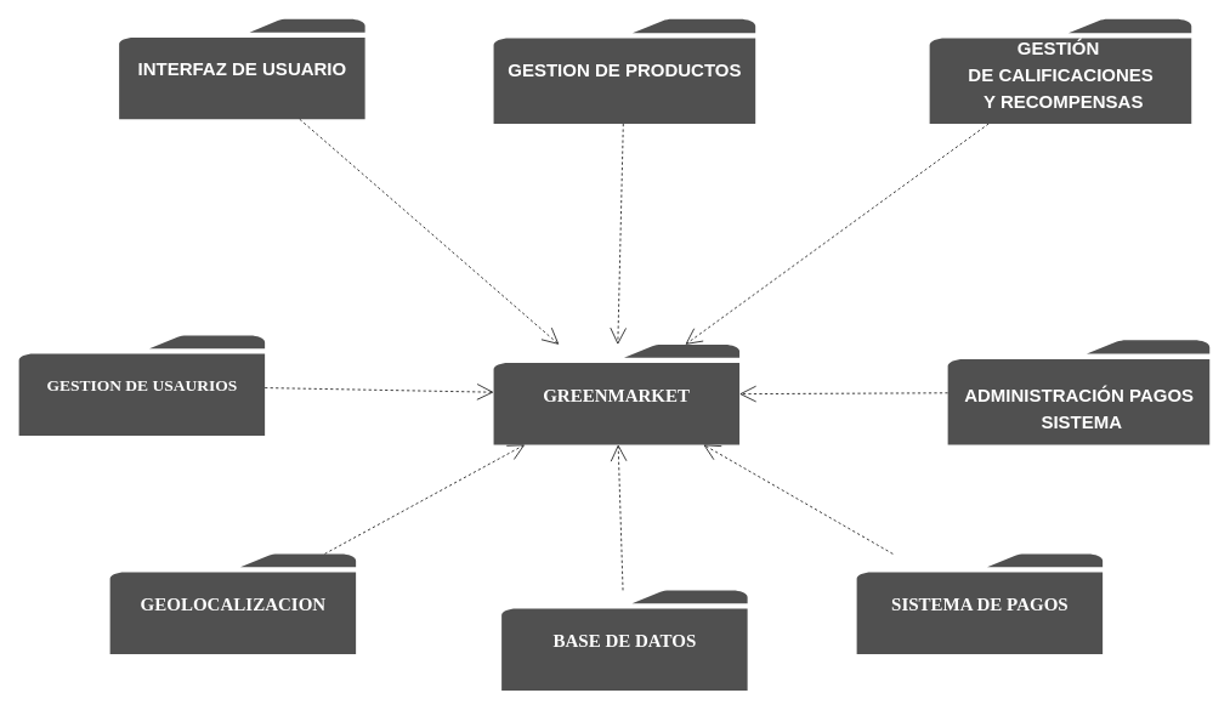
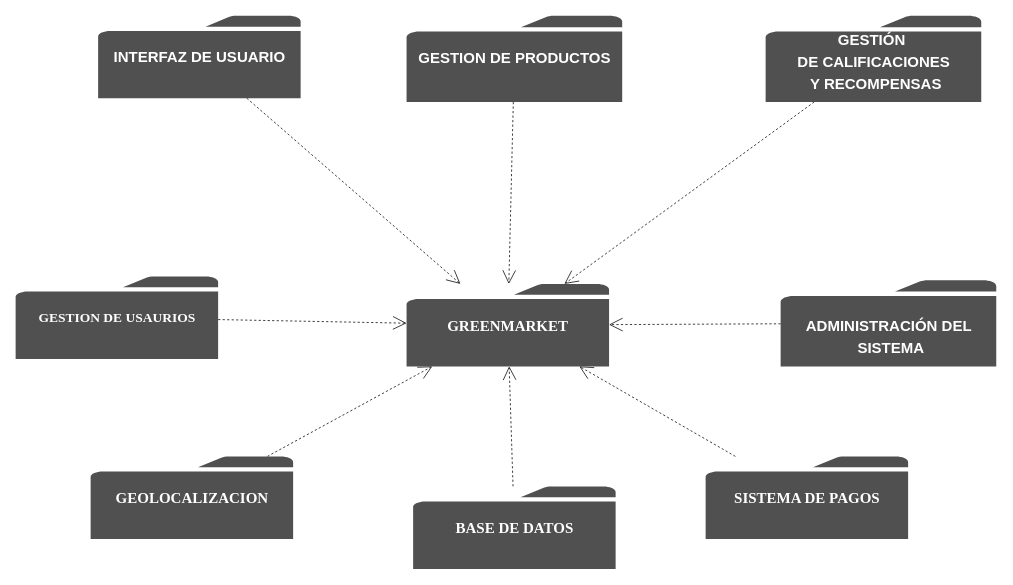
  <mxCell id="0" />
  <mxCell id="1" parent="0" />
  <mxCell id="2" value="&lt;p style=&quot;line-height: 120%;&quot;&gt;&lt;b&gt;&lt;font color=&quot;#ffffff&quot; style=&quot;font-size: 20px;&quot;&gt;INTERFAZ DE USUARIO&lt;/font&gt;&lt;/b&gt;&lt;/p&gt;" style="sketch=0;pointerEvents=1;shadow=0;dashed=0;html=1;strokeColor=none;fillColor=#505050;labelPosition=center;verticalLabelPosition=middle;verticalAlign=middle;outlineConnect=0;align=center;shape=mxgraph.office.concepts.folder;" vertex="1" parent="1"><mxGeometry x="130" y="20.5" width="270" height="110" as="geometry" /></mxCell>
  <mxCell id="3" style="edgeStyle=none;rounded=0;html=1;dashed=1;labelBackgroundColor=none;startArrow=none;startFill=0;startSize=8;endArrow=open;endFill=0;endSize=16;fontFamily=Verdana;fontSize=12;" edge="1" parent="1" source="2" target="18"><mxGeometry relative="1" as="geometry"><mxPoint x="560" y="218" as="sourcePoint" /><mxPoint x="565.34" y="346.65" as="targetPoint" /></mxGeometry></mxCell>
  <mxCell id="4" style="edgeStyle=none;rounded=0;html=1;dashed=1;labelBackgroundColor=none;startArrow=none;startFill=0;startSize=8;endArrow=open;endFill=0;endSize=16;fontFamily=Verdana;fontSize=12;" edge="1" parent="1" source="11" target="18"><mxGeometry relative="1" as="geometry"><mxPoint x="800.23" y="177.25" as="sourcePoint" /><mxPoint x="769.7" y="346.65" as="targetPoint" /></mxGeometry></mxCell>
  <mxCell id="5" style="edgeStyle=none;rounded=0;html=1;dashed=1;labelBackgroundColor=none;startArrow=none;startFill=0;startSize=8;endArrow=open;endFill=0;endSize=16;fontFamily=Verdana;fontSize=12;" edge="1" parent="1" source="12" target="18"><mxGeometry relative="1" as="geometry"><mxPoint x="267.071" y="323.071" as="sourcePoint" /><mxPoint x="546.62" y="397.2" as="targetPoint" /></mxGeometry></mxCell>
  <mxCell id="6" style="edgeStyle=none;rounded=0;html=1;dashed=1;labelBackgroundColor=none;startArrow=none;startFill=0;startSize=8;endArrow=open;endFill=0;endSize=16;fontFamily=Verdana;fontSize=12;" edge="1" parent="1" target="18" source="17"><mxGeometry relative="1" as="geometry"><mxPoint x="1030.009" y="497.588" as="sourcePoint" /><mxPoint x="810" y="488" as="targetPoint" /></mxGeometry></mxCell>
  <mxCell id="7" style="edgeStyle=none;rounded=0;html=1;dashed=1;labelBackgroundColor=none;startArrow=none;startFill=0;startSize=8;endArrow=open;endFill=0;endSize=16;fontFamily=Verdana;fontSize=12;" edge="1" parent="1" target="18" source="14"><mxGeometry relative="1" as="geometry"><mxPoint x="1112.929" y="100.929" as="sourcePoint" /><mxPoint x="810" y="418" as="targetPoint" /></mxGeometry></mxCell>
  <mxCell id="8" style="edgeStyle=none;rounded=0;html=1;dashed=1;labelBackgroundColor=none;startArrow=none;startFill=0;startSize=8;endArrow=open;endFill=0;endSize=16;fontFamily=Verdana;fontSize=12;" edge="1" parent="1" source="15" target="18"><mxGeometry relative="1" as="geometry"><mxPoint x="748.89" y="672.15" as="sourcePoint" /><mxPoint x="781.66" y="497.1" as="targetPoint" /></mxGeometry></mxCell>
  <mxCell id="9" style="edgeStyle=none;rounded=0;html=1;dashed=1;labelBackgroundColor=none;startArrow=none;startFill=0;startSize=8;endArrow=open;endFill=0;endSize=16;fontFamily=Verdana;fontSize=12;" edge="1" parent="1" source="13" target="18"><mxGeometry relative="1" as="geometry"><mxPoint x="1049" y="712" as="sourcePoint" /><mxPoint x="607.46" y="500.4" as="targetPoint" /></mxGeometry></mxCell>
  <mxCell id="10" style="edgeStyle=none;rounded=0;html=1;dashed=1;labelBackgroundColor=none;startArrow=none;startFill=0;startSize=8;endArrow=open;endFill=0;endSize=16;fontFamily=Verdana;fontSize=12;" edge="1" parent="1" target="18" source="16"><mxGeometry relative="1" as="geometry"><mxPoint x="1040" y="306" as="sourcePoint" /><mxPoint x="807.4" y="455.4" as="targetPoint" /></mxGeometry></mxCell>
  <mxCell id="11" value="&lt;p style=&quot;line-height: 120%;&quot;&gt;&lt;span style=&quot;font-size: 20px;&quot;&gt;&lt;b&gt;GESTION DE PRODUCTOS&lt;/b&gt;&lt;/span&gt;&lt;/p&gt;" style="sketch=0;pointerEvents=1;shadow=0;dashed=0;html=1;strokeColor=none;fillColor=#505050;labelPosition=center;verticalLabelPosition=middle;verticalAlign=middle;outlineConnect=0;align=center;shape=mxgraph.office.concepts.folder;fontColor=#FFFFFF;" vertex="1" parent="1"><mxGeometry x="541.25" y="20.5" width="287.5" height="115" as="geometry" /></mxCell>
  <mxCell id="12" value="&lt;h1 style=&quot;font-family: Verdana; line-height: 52.8px; font-size: 18px;&quot;&gt;&lt;font color=&quot;#ffffff&quot;&gt;GESTION DE USAURIOS&lt;/font&gt;&lt;/h1&gt;" style="sketch=0;pointerEvents=1;shadow=0;dashed=0;html=1;strokeColor=none;fillColor=#505050;labelPosition=center;verticalLabelPosition=middle;verticalAlign=middle;outlineConnect=0;align=center;shape=mxgraph.office.concepts.folder;" vertex="1" parent="1"><mxGeometry x="20" y="368" width="270" height="110" as="geometry" /></mxCell>
  <mxCell id="13" value="&lt;h1 style=&quot;text-align: left; font-family: Verdana; line-height: 52.8px;&quot;&gt;&lt;span style=&quot;font-size: 20px;&quot;&gt;GEOLOCALIZACION&lt;/span&gt;&lt;/h1&gt;" style="sketch=0;pointerEvents=1;shadow=0;dashed=0;html=1;strokeColor=none;fillColor=#505050;labelPosition=center;verticalLabelPosition=middle;verticalAlign=middle;outlineConnect=0;align=center;shape=mxgraph.office.concepts.folder;fontColor=#FFFFFF;" vertex="1" parent="1"><mxGeometry x="120" y="608" width="270" height="110" as="geometry" /></mxCell>
  <mxCell id="14" value="&lt;p style=&quot;line-height: 120%;&quot;&gt;&lt;span style=&quot;font-size: 20px;&quot;&gt;&lt;b&gt;GESTIÓN&amp;nbsp;&lt;/b&gt;&lt;/span&gt;&lt;/p&gt;&lt;p style=&quot;line-height: 120%;&quot;&gt;&lt;span style=&quot;font-size: 20px;&quot;&gt;&lt;b&gt;DE CALIFICACIONES&lt;/b&gt;&lt;/span&gt;&lt;/p&gt;&lt;p style=&quot;line-height: 120%;&quot;&gt;&lt;span style=&quot;font-size: 20px;&quot;&gt;&lt;b&gt;&amp;nbsp;Y RECOMPENSAS&lt;/b&gt;&lt;/span&gt;&lt;/p&gt;" style="sketch=0;pointerEvents=1;shadow=0;dashed=0;html=1;strokeColor=none;fillColor=#505050;labelPosition=center;verticalLabelPosition=middle;verticalAlign=bottom;outlineConnect=0;align=center;shape=mxgraph.office.concepts.folder;fontColor=#FFFFFF;" vertex="1" parent="1"><mxGeometry x="1020" y="20.5" width="287.5" height="115" as="geometry" /></mxCell>
  <mxCell id="15" value="&lt;h1 style=&quot;text-align: left; font-family: Verdana; line-height: 52.8px;&quot;&gt;&lt;span style=&quot;font-size: 20px;&quot;&gt;BASE DE DATOS&lt;/span&gt;&lt;/h1&gt;" style="sketch=0;pointerEvents=1;shadow=0;dashed=0;html=1;strokeColor=none;fillColor=#505050;labelPosition=center;verticalLabelPosition=middle;verticalAlign=middle;outlineConnect=0;align=center;shape=mxgraph.office.concepts.folder;fontColor=#FFFFFF;" vertex="1" parent="1"><mxGeometry x="550" y="648" width="270" height="110" as="geometry" /></mxCell>
- <mxCell id="16" value="&lt;p style=&quot;line-height: 120%;&quot;&gt;&lt;span style=&quot;font-size: 20px;&quot;&gt;&lt;b&gt;ADMINISTRACIÓN PAGOS&lt;/b&gt;&lt;/span&gt;&lt;/p&gt;&lt;p style=&quot;line-height: 120%;&quot;&gt;&lt;span style=&quot;font-size: 20px;&quot;&gt;&lt;b&gt;&amp;nbsp;SISTEMA&lt;/b&gt;&lt;/span&gt;&lt;/p&gt;" style="sketch=0;pointerEvents=1;shadow=0;dashed=0;html=1;strokeColor=none;fillColor=#505050;labelPosition=center;verticalLabelPosition=middle;verticalAlign=bottom;outlineConnect=0;align=center;shape=mxgraph.office.concepts.folder;fontColor=#FFFFFF;" vertex="1" parent="1"><mxGeometry x="1040" y="373" width="287.5" height="115" as="geometry" /></mxCell>
+ <mxCell id="16" value="&lt;p style=&quot;line-height: 120%;&quot;&gt;&lt;span style=&quot;font-size: 20px;&quot;&gt;&lt;b&gt;ADMINISTRACIÓN DEL&lt;/b&gt;&lt;/span&gt;&lt;/p&gt;&lt;p style=&quot;line-height: 120%;&quot;&gt;&lt;span style=&quot;font-size: 20px;&quot;&gt;&lt;b&gt;&amp;nbsp;SISTEMA&lt;/b&gt;&lt;/span&gt;&lt;/p&gt;" style="sketch=0;pointerEvents=1;shadow=0;dashed=0;html=1;strokeColor=none;fillColor=#505050;labelPosition=center;verticalLabelPosition=middle;verticalAlign=bottom;outlineConnect=0;align=center;shape=mxgraph.office.concepts.folder;fontColor=#FFFFFF;" vertex="1" parent="1"><mxGeometry x="1040" y="373" width="287.5" height="115" as="geometry" /></mxCell>
  <mxCell id="17" value="&lt;h1 style=&quot;text-align: left; font-family: Verdana; line-height: 52.8px;&quot;&gt;&lt;span style=&quot;font-size: 20px;&quot;&gt;SISTEMA DE PAGOS&lt;/span&gt;&lt;/h1&gt;" style="sketch=0;pointerEvents=1;shadow=0;dashed=0;html=1;strokeColor=none;fillColor=#505050;labelPosition=center;verticalLabelPosition=middle;verticalAlign=middle;outlineConnect=0;align=center;shape=mxgraph.office.concepts.folder;fontColor=#FFFFFF;" vertex="1" parent="1"><mxGeometry x="940" y="608" width="270" height="110" as="geometry" /></mxCell>
  <mxCell id="18" value="&lt;h1 style=&quot;text-align: left; font-family: Verdana; line-height: 52.8px;&quot;&gt;&lt;span style=&quot;font-size: 20px;&quot;&gt;GREENMARKET&lt;/span&gt;&lt;/h1&gt;" style="sketch=0;pointerEvents=1;shadow=0;dashed=0;html=1;strokeColor=none;fillColor=#505050;labelPosition=center;verticalLabelPosition=middle;verticalAlign=middle;outlineConnect=0;align=center;shape=mxgraph.office.concepts.folder;fontColor=#FFFFFF;" vertex="1" parent="1"><mxGeometry x="541.25" y="378" width="270" height="110" as="geometry" /></mxCell>
